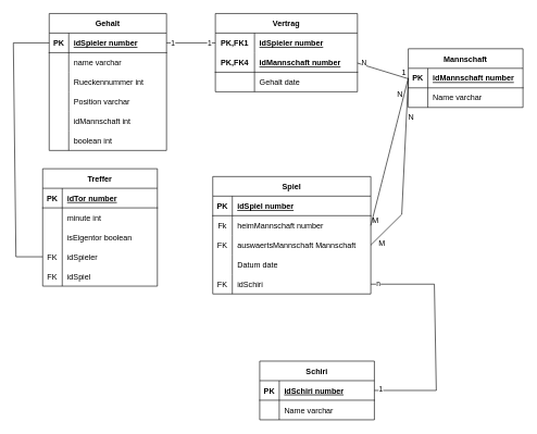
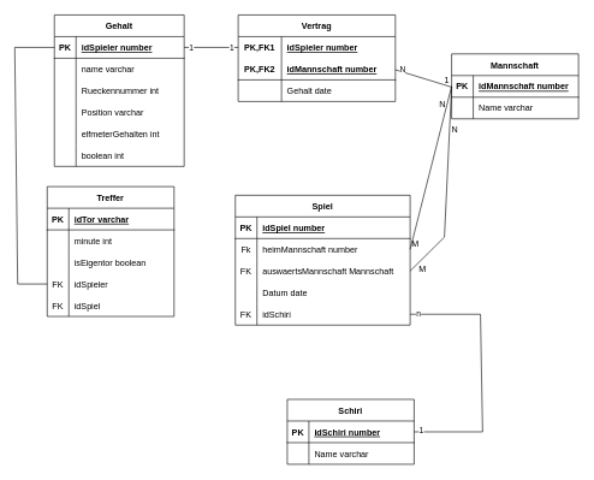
  <mxCell id="0" />
  <mxCell id="1" parent="0" />
  <mxCell id="2" value="Gehalt" style="shape=table;startSize=30;container=1;collapsible=1;childLayout=tableLayout;fixedRows=1;rowLines=0;fontStyle=1;align=center;resizeLast=1;" vertex="1" parent="1"><mxGeometry x="75" y="20" width="180" height="210" as="geometry" /></mxCell>
  <mxCell id="3" value="" style="shape=tableRow;horizontal=0;startSize=0;swimlaneHead=0;swimlaneBody=0;fillColor=none;collapsible=0;dropTarget=0;points=[[0,0.5],[1,0.5]];portConstraint=eastwest;top=0;left=0;right=0;bottom=1;" vertex="1" parent="2"><mxGeometry y="30" width="180" height="30" as="geometry" /></mxCell>
  <mxCell id="4" value="PK" style="shape=partialRectangle;connectable=0;fillColor=none;top=0;left=0;bottom=0;right=0;fontStyle=1;overflow=hidden;" vertex="1" parent="3"><mxGeometry width="30" height="30" as="geometry"><mxRectangle width="30" height="30" as="alternateBounds" /></mxGeometry></mxCell>
  <mxCell id="5" value="idSpieler  number" style="shape=partialRectangle;connectable=0;fillColor=none;top=0;left=0;bottom=0;right=0;align=left;spacingLeft=6;fontStyle=5;overflow=hidden;" vertex="1" parent="3"><mxGeometry x="30" width="150" height="30" as="geometry"><mxRectangle width="150" height="30" as="alternateBounds" /></mxGeometry></mxCell>
  <mxCell id="6" value="" style="shape=tableRow;horizontal=0;startSize=0;swimlaneHead=0;swimlaneBody=0;fillColor=none;collapsible=0;dropTarget=0;points=[[0,0.5],[1,0.5]];portConstraint=eastwest;top=0;left=0;right=0;bottom=0;" vertex="1" parent="2"><mxGeometry y="60" width="180" height="30" as="geometry" /></mxCell>
  <mxCell id="7" value="" style="shape=partialRectangle;connectable=0;fillColor=none;top=0;left=0;bottom=0;right=0;editable=1;overflow=hidden;" vertex="1" parent="6"><mxGeometry width="30" height="30" as="geometry"><mxRectangle width="30" height="30" as="alternateBounds" /></mxGeometry></mxCell>
  <mxCell id="8" value="name varchar" style="shape=partialRectangle;connectable=0;fillColor=none;top=0;left=0;bottom=0;right=0;align=left;spacingLeft=6;overflow=hidden;" vertex="1" parent="6"><mxGeometry x="30" width="150" height="30" as="geometry"><mxRectangle width="150" height="30" as="alternateBounds" /></mxGeometry></mxCell>
  <mxCell id="9" value="" style="shape=tableRow;horizontal=0;startSize=0;swimlaneHead=0;swimlaneBody=0;fillColor=none;collapsible=0;dropTarget=0;points=[[0,0.5],[1,0.5]];portConstraint=eastwest;top=0;left=0;right=0;bottom=0;" vertex="1" parent="2"><mxGeometry y="90" width="180" height="30" as="geometry" /></mxCell>
  <mxCell id="10" value="" style="shape=partialRectangle;connectable=0;fillColor=none;top=0;left=0;bottom=0;right=0;editable=1;overflow=hidden;" vertex="1" parent="9"><mxGeometry width="30" height="30" as="geometry"><mxRectangle width="30" height="30" as="alternateBounds" /></mxGeometry></mxCell>
  <mxCell id="11" value="Rueckennummer int" style="shape=partialRectangle;connectable=0;fillColor=none;top=0;left=0;bottom=0;right=0;align=left;spacingLeft=6;overflow=hidden;" vertex="1" parent="9"><mxGeometry x="30" width="150" height="30" as="geometry"><mxRectangle width="150" height="30" as="alternateBounds" /></mxGeometry></mxCell>
  <mxCell id="12" value="" style="shape=tableRow;horizontal=0;startSize=0;swimlaneHead=0;swimlaneBody=0;fillColor=none;collapsible=0;dropTarget=0;points=[[0,0.5],[1,0.5]];portConstraint=eastwest;top=0;left=0;right=0;bottom=0;" vertex="1" parent="2"><mxGeometry y="120" width="180" height="30" as="geometry" /></mxCell>
  <mxCell id="13" value="" style="shape=partialRectangle;connectable=0;fillColor=none;top=0;left=0;bottom=0;right=0;editable=1;overflow=hidden;" vertex="1" parent="12"><mxGeometry width="30" height="30" as="geometry"><mxRectangle width="30" height="30" as="alternateBounds" /></mxGeometry></mxCell>
  <mxCell id="14" value="Position varchar" style="shape=partialRectangle;connectable=0;fillColor=none;top=0;left=0;bottom=0;right=0;align=left;spacingLeft=6;overflow=hidden;" vertex="1" parent="12"><mxGeometry x="30" width="150" height="30" as="geometry"><mxRectangle width="150" height="30" as="alternateBounds" /></mxGeometry></mxCell>
  <mxCell id="15" value="" style="shape=tableRow;horizontal=0;startSize=0;swimlaneHead=0;swimlaneBody=0;fillColor=none;collapsible=0;dropTarget=0;points=[[0,0.5],[1,0.5]];portConstraint=eastwest;top=0;left=0;right=0;bottom=0;" vertex="1" parent="2"><mxGeometry y="150" width="180" height="30" as="geometry" /></mxCell>
  <mxCell id="16" value="" style="shape=partialRectangle;connectable=0;fillColor=none;top=0;left=0;bottom=0;right=0;editable=1;overflow=hidden;" vertex="1" parent="15"><mxGeometry width="30" height="30" as="geometry"><mxRectangle width="30" height="30" as="alternateBounds" /></mxGeometry></mxCell>
- <mxCell id="17" value="idMannschaft int" style="shape=partialRectangle;connectable=0;fillColor=none;top=0;left=0;bottom=0;right=0;align=left;spacingLeft=6;overflow=hidden;" vertex="1" parent="15"><mxGeometry x="30" width="150" height="30" as="geometry"><mxRectangle width="150" height="30" as="alternateBounds" /></mxGeometry></mxCell>
+ <mxCell id="17" value="elfmeterGehalten int" style="shape=partialRectangle;connectable=0;fillColor=none;top=0;left=0;bottom=0;right=0;align=left;spacingLeft=6;overflow=hidden;" vertex="1" parent="15"><mxGeometry x="30" width="150" height="30" as="geometry"><mxRectangle width="150" height="30" as="alternateBounds" /></mxGeometry></mxCell>
  <mxCell id="18" value="" style="shape=tableRow;horizontal=0;startSize=0;swimlaneHead=0;swimlaneBody=0;fillColor=none;collapsible=0;dropTarget=0;points=[[0,0.5],[1,0.5]];portConstraint=eastwest;top=0;left=0;right=0;bottom=0;" vertex="1" parent="2"><mxGeometry y="180" width="180" height="30" as="geometry" /></mxCell>
  <mxCell id="19" value="" style="shape=partialRectangle;connectable=0;fillColor=none;top=0;left=0;bottom=0;right=0;editable=1;overflow=hidden;" vertex="1" parent="18"><mxGeometry width="30" height="30" as="geometry"><mxRectangle width="30" height="30" as="alternateBounds" /></mxGeometry></mxCell>
  <mxCell id="20" value="boolean int" style="shape=partialRectangle;connectable=0;fillColor=none;top=0;left=0;bottom=0;right=0;align=left;spacingLeft=6;overflow=hidden;" vertex="1" parent="18"><mxGeometry x="30" width="150" height="30" as="geometry"><mxRectangle width="150" height="30" as="alternateBounds" /></mxGeometry></mxCell>
  <mxCell id="21" value="Mannschaft" style="shape=table;startSize=30;container=1;collapsible=1;childLayout=tableLayout;fixedRows=1;rowLines=0;fontStyle=1;align=center;resizeLast=1;" vertex="1" parent="1"><mxGeometry x="626" y="74" width="176" height="90" as="geometry" /></mxCell>
  <mxCell id="22" value="" style="shape=tableRow;horizontal=0;startSize=0;swimlaneHead=0;swimlaneBody=0;fillColor=none;collapsible=0;dropTarget=0;points=[[0,0.5],[1,0.5]];portConstraint=eastwest;top=0;left=0;right=0;bottom=1;" vertex="1" parent="21"><mxGeometry y="30" width="176" height="30" as="geometry" /></mxCell>
  <mxCell id="23" value="PK" style="shape=partialRectangle;connectable=0;fillColor=none;top=0;left=0;bottom=0;right=0;fontStyle=1;overflow=hidden;" vertex="1" parent="22"><mxGeometry width="30" height="30" as="geometry"><mxRectangle width="30" height="30" as="alternateBounds" /></mxGeometry></mxCell>
  <mxCell id="24" value="idMannschaft  number" style="shape=partialRectangle;connectable=0;fillColor=none;top=0;left=0;bottom=0;right=0;align=left;spacingLeft=6;fontStyle=5;overflow=hidden;" vertex="1" parent="22"><mxGeometry x="30" width="146" height="30" as="geometry"><mxRectangle width="146" height="30" as="alternateBounds" /></mxGeometry></mxCell>
  <mxCell id="25" value="" style="shape=tableRow;horizontal=0;startSize=0;swimlaneHead=0;swimlaneBody=0;fillColor=none;collapsible=0;dropTarget=0;points=[[0,0.5],[1,0.5]];portConstraint=eastwest;top=0;left=0;right=0;bottom=0;" vertex="1" parent="21"><mxGeometry y="60" width="176" height="30" as="geometry" /></mxCell>
  <mxCell id="26" value="" style="shape=partialRectangle;connectable=0;fillColor=none;top=0;left=0;bottom=0;right=0;editable=1;overflow=hidden;" vertex="1" parent="25"><mxGeometry width="30" height="30" as="geometry"><mxRectangle width="30" height="30" as="alternateBounds" /></mxGeometry></mxCell>
  <mxCell id="27" value="Name varchar" style="shape=partialRectangle;connectable=0;fillColor=none;top=0;left=0;bottom=0;right=0;align=left;spacingLeft=6;overflow=hidden;" vertex="1" parent="25"><mxGeometry x="30" width="146" height="30" as="geometry"><mxRectangle width="146" height="30" as="alternateBounds" /></mxGeometry></mxCell>
  <mxCell id="28" value="Schiri" style="shape=table;startSize=30;container=1;collapsible=1;childLayout=tableLayout;fixedRows=1;rowLines=0;fontStyle=1;align=center;resizeLast=1;" vertex="1" parent="1"><mxGeometry x="398" y="553" width="176" height="90" as="geometry" /></mxCell>
  <mxCell id="29" value="" style="shape=tableRow;horizontal=0;startSize=0;swimlaneHead=0;swimlaneBody=0;fillColor=none;collapsible=0;dropTarget=0;points=[[0,0.5],[1,0.5]];portConstraint=eastwest;top=0;left=0;right=0;bottom=1;" vertex="1" parent="28"><mxGeometry y="30" width="176" height="30" as="geometry" /></mxCell>
  <mxCell id="30" value="PK" style="shape=partialRectangle;connectable=0;fillColor=none;top=0;left=0;bottom=0;right=0;fontStyle=1;overflow=hidden;" vertex="1" parent="29"><mxGeometry width="30" height="30" as="geometry"><mxRectangle width="30" height="30" as="alternateBounds" /></mxGeometry></mxCell>
  <mxCell id="31" value="idSchiri  number" style="shape=partialRectangle;connectable=0;fillColor=none;top=0;left=0;bottom=0;right=0;align=left;spacingLeft=6;fontStyle=5;overflow=hidden;" vertex="1" parent="29"><mxGeometry x="30" width="146" height="30" as="geometry"><mxRectangle width="146" height="30" as="alternateBounds" /></mxGeometry></mxCell>
  <mxCell id="32" value="" style="shape=tableRow;horizontal=0;startSize=0;swimlaneHead=0;swimlaneBody=0;fillColor=none;collapsible=0;dropTarget=0;points=[[0,0.5],[1,0.5]];portConstraint=eastwest;top=0;left=0;right=0;bottom=0;" vertex="1" parent="28"><mxGeometry y="60" width="176" height="30" as="geometry" /></mxCell>
  <mxCell id="33" value="" style="shape=partialRectangle;connectable=0;fillColor=none;top=0;left=0;bottom=0;right=0;editable=1;overflow=hidden;" vertex="1" parent="32"><mxGeometry width="30" height="30" as="geometry"><mxRectangle width="30" height="30" as="alternateBounds" /></mxGeometry></mxCell>
  <mxCell id="34" value="Name varchar" style="shape=partialRectangle;connectable=0;fillColor=none;top=0;left=0;bottom=0;right=0;align=left;spacingLeft=6;overflow=hidden;" vertex="1" parent="32"><mxGeometry x="30" width="146" height="30" as="geometry"><mxRectangle width="146" height="30" as="alternateBounds" /></mxGeometry></mxCell>
  <mxCell id="35" value="Spiel" style="shape=table;startSize=30;container=1;collapsible=1;childLayout=tableLayout;fixedRows=1;rowLines=0;fontStyle=1;align=center;resizeLast=1;" vertex="1" parent="1"><mxGeometry x="326" y="270" width="242.5" height="180" as="geometry" /></mxCell>
  <mxCell id="36" value="" style="shape=tableRow;horizontal=0;startSize=0;swimlaneHead=0;swimlaneBody=0;fillColor=none;collapsible=0;dropTarget=0;points=[[0,0.5],[1,0.5]];portConstraint=eastwest;top=0;left=0;right=0;bottom=1;" vertex="1" parent="35"><mxGeometry y="30" width="242.5" height="30" as="geometry" /></mxCell>
  <mxCell id="37" value="PK" style="shape=partialRectangle;connectable=0;fillColor=none;top=0;left=0;bottom=0;right=0;fontStyle=1;overflow=hidden;" vertex="1" parent="36"><mxGeometry width="30" height="30" as="geometry"><mxRectangle width="30" height="30" as="alternateBounds" /></mxGeometry></mxCell>
  <mxCell id="38" value="idSpiel  number" style="shape=partialRectangle;connectable=0;fillColor=none;top=0;left=0;bottom=0;right=0;align=left;spacingLeft=6;fontStyle=5;overflow=hidden;" vertex="1" parent="36"><mxGeometry x="30" width="212.5" height="30" as="geometry"><mxRectangle width="212.5" height="30" as="alternateBounds" /></mxGeometry></mxCell>
  <mxCell id="39" value="" style="shape=tableRow;horizontal=0;startSize=0;swimlaneHead=0;swimlaneBody=0;fillColor=none;collapsible=0;dropTarget=0;points=[[0,0.5],[1,0.5]];portConstraint=eastwest;top=0;left=0;right=0;bottom=0;" vertex="1" parent="35"><mxGeometry y="60" width="242.5" height="30" as="geometry" /></mxCell>
  <mxCell id="40" value="Fk" style="shape=partialRectangle;connectable=0;fillColor=none;top=0;left=0;bottom=0;right=0;editable=1;overflow=hidden;" vertex="1" parent="39"><mxGeometry width="30" height="30" as="geometry"><mxRectangle width="30" height="30" as="alternateBounds" /></mxGeometry></mxCell>
  <mxCell id="41" value="heimMannschaft number" style="shape=partialRectangle;connectable=0;fillColor=none;top=0;left=0;bottom=0;right=0;align=left;spacingLeft=6;overflow=hidden;" vertex="1" parent="39"><mxGeometry x="30" width="212.5" height="30" as="geometry"><mxRectangle width="212.5" height="30" as="alternateBounds" /></mxGeometry></mxCell>
  <mxCell id="42" value="" style="shape=tableRow;horizontal=0;startSize=0;swimlaneHead=0;swimlaneBody=0;fillColor=none;collapsible=0;dropTarget=0;points=[[0,0.5],[1,0.5]];portConstraint=eastwest;top=0;left=0;right=0;bottom=0;" vertex="1" parent="35"><mxGeometry y="90" width="242.5" height="30" as="geometry" /></mxCell>
  <mxCell id="43" value="FK" style="shape=partialRectangle;connectable=0;fillColor=none;top=0;left=0;bottom=0;right=0;editable=1;overflow=hidden;" vertex="1" parent="42"><mxGeometry width="30" height="30" as="geometry"><mxRectangle width="30" height="30" as="alternateBounds" /></mxGeometry></mxCell>
  <mxCell id="44" value="auswaertsMannschaft Mannschaft" style="shape=partialRectangle;connectable=0;fillColor=none;top=0;left=0;bottom=0;right=0;align=left;spacingLeft=6;overflow=hidden;" vertex="1" parent="42"><mxGeometry x="30" width="212.5" height="30" as="geometry"><mxRectangle width="212.5" height="30" as="alternateBounds" /></mxGeometry></mxCell>
  <mxCell id="45" value="" style="shape=tableRow;horizontal=0;startSize=0;swimlaneHead=0;swimlaneBody=0;fillColor=none;collapsible=0;dropTarget=0;points=[[0,0.5],[1,0.5]];portConstraint=eastwest;top=0;left=0;right=0;bottom=0;" vertex="1" parent="35"><mxGeometry y="120" width="242.5" height="30" as="geometry" /></mxCell>
  <mxCell id="46" value="" style="shape=partialRectangle;connectable=0;fillColor=none;top=0;left=0;bottom=0;right=0;editable=1;overflow=hidden;" vertex="1" parent="45"><mxGeometry width="30" height="30" as="geometry"><mxRectangle width="30" height="30" as="alternateBounds" /></mxGeometry></mxCell>
  <mxCell id="47" value="Datum date" style="shape=partialRectangle;connectable=0;fillColor=none;top=0;left=0;bottom=0;right=0;align=left;spacingLeft=6;overflow=hidden;" vertex="1" parent="45"><mxGeometry x="30" width="212.5" height="30" as="geometry"><mxRectangle width="212.5" height="30" as="alternateBounds" /></mxGeometry></mxCell>
  <mxCell id="48" value="" style="shape=tableRow;horizontal=0;startSize=0;swimlaneHead=0;swimlaneBody=0;fillColor=none;collapsible=0;dropTarget=0;points=[[0,0.5],[1,0.5]];portConstraint=eastwest;top=0;left=0;right=0;bottom=0;" vertex="1" parent="35"><mxGeometry y="150" width="242.5" height="30" as="geometry" /></mxCell>
  <mxCell id="49" value="FK" style="shape=partialRectangle;connectable=0;fillColor=none;top=0;left=0;bottom=0;right=0;editable=1;overflow=hidden;" vertex="1" parent="48"><mxGeometry width="30" height="30" as="geometry"><mxRectangle width="30" height="30" as="alternateBounds" /></mxGeometry></mxCell>
  <mxCell id="50" value="idSchiri" style="shape=partialRectangle;connectable=0;fillColor=none;top=0;left=0;bottom=0;right=0;align=left;spacingLeft=6;overflow=hidden;" vertex="1" parent="48"><mxGeometry x="30" width="212.5" height="30" as="geometry"><mxRectangle width="212.5" height="30" as="alternateBounds" /></mxGeometry></mxCell>
  <mxCell id="51" value="Treffer" style="shape=table;startSize=30;container=1;collapsible=1;childLayout=tableLayout;fixedRows=1;rowLines=0;fontStyle=1;align=center;resizeLast=1;" vertex="1" parent="1"><mxGeometry x="65" y="258" width="176" height="180" as="geometry" /></mxCell>
  <mxCell id="52" value="" style="shape=tableRow;horizontal=0;startSize=0;swimlaneHead=0;swimlaneBody=0;fillColor=none;collapsible=0;dropTarget=0;points=[[0,0.5],[1,0.5]];portConstraint=eastwest;top=0;left=0;right=0;bottom=1;" vertex="1" parent="51"><mxGeometry y="30" width="176" height="30" as="geometry" /></mxCell>
  <mxCell id="53" value="PK" style="shape=partialRectangle;connectable=0;fillColor=none;top=0;left=0;bottom=0;right=0;fontStyle=1;overflow=hidden;" vertex="1" parent="52"><mxGeometry width="30" height="30" as="geometry"><mxRectangle width="30" height="30" as="alternateBounds" /></mxGeometry></mxCell>
- <mxCell id="54" value="idTor  number" style="shape=partialRectangle;connectable=0;fillColor=none;top=0;left=0;bottom=0;right=0;align=left;spacingLeft=6;fontStyle=5;overflow=hidden;" vertex="1" parent="52"><mxGeometry x="30" width="146" height="30" as="geometry"><mxRectangle width="146" height="30" as="alternateBounds" /></mxGeometry></mxCell>
+ <mxCell id="54" value="idTor  varchar" style="shape=partialRectangle;connectable=0;fillColor=none;top=0;left=0;bottom=0;right=0;align=left;spacingLeft=6;fontStyle=5;overflow=hidden;" vertex="1" parent="52"><mxGeometry x="30" width="146" height="30" as="geometry"><mxRectangle width="146" height="30" as="alternateBounds" /></mxGeometry></mxCell>
  <mxCell id="55" value="" style="shape=tableRow;horizontal=0;startSize=0;swimlaneHead=0;swimlaneBody=0;fillColor=none;collapsible=0;dropTarget=0;points=[[0,0.5],[1,0.5]];portConstraint=eastwest;top=0;left=0;right=0;bottom=0;" vertex="1" parent="51"><mxGeometry y="60" width="176" height="30" as="geometry" /></mxCell>
  <mxCell id="56" value="" style="shape=partialRectangle;connectable=0;fillColor=none;top=0;left=0;bottom=0;right=0;editable=1;overflow=hidden;" vertex="1" parent="55"><mxGeometry width="30" height="30" as="geometry"><mxRectangle width="30" height="30" as="alternateBounds" /></mxGeometry></mxCell>
  <mxCell id="57" value="minute int" style="shape=partialRectangle;connectable=0;fillColor=none;top=0;left=0;bottom=0;right=0;align=left;spacingLeft=6;overflow=hidden;" vertex="1" parent="55"><mxGeometry x="30" width="146" height="30" as="geometry"><mxRectangle width="146" height="30" as="alternateBounds" /></mxGeometry></mxCell>
  <mxCell id="58" value="" style="shape=tableRow;horizontal=0;startSize=0;swimlaneHead=0;swimlaneBody=0;fillColor=none;collapsible=0;dropTarget=0;points=[[0,0.5],[1,0.5]];portConstraint=eastwest;top=0;left=0;right=0;bottom=0;" vertex="1" parent="51"><mxGeometry y="90" width="176" height="30" as="geometry" /></mxCell>
  <mxCell id="59" value="" style="shape=partialRectangle;connectable=0;fillColor=none;top=0;left=0;bottom=0;right=0;editable=1;overflow=hidden;" vertex="1" parent="58"><mxGeometry width="30" height="30" as="geometry"><mxRectangle width="30" height="30" as="alternateBounds" /></mxGeometry></mxCell>
  <mxCell id="60" value="isEigentor boolean" style="shape=partialRectangle;connectable=0;fillColor=none;top=0;left=0;bottom=0;right=0;align=left;spacingLeft=6;overflow=hidden;" vertex="1" parent="58"><mxGeometry x="30" width="146" height="30" as="geometry"><mxRectangle width="146" height="30" as="alternateBounds" /></mxGeometry></mxCell>
  <mxCell id="61" value="" style="shape=tableRow;horizontal=0;startSize=0;swimlaneHead=0;swimlaneBody=0;fillColor=none;collapsible=0;dropTarget=0;points=[[0,0.5],[1,0.5]];portConstraint=eastwest;top=0;left=0;right=0;bottom=0;" vertex="1" parent="51"><mxGeometry y="120" width="176" height="30" as="geometry" /></mxCell>
  <mxCell id="62" value="FK" style="shape=partialRectangle;connectable=0;fillColor=none;top=0;left=0;bottom=0;right=0;editable=1;overflow=hidden;" vertex="1" parent="61"><mxGeometry width="30" height="30" as="geometry"><mxRectangle width="30" height="30" as="alternateBounds" /></mxGeometry></mxCell>
  <mxCell id="63" value="idSpieler" style="shape=partialRectangle;connectable=0;fillColor=none;top=0;left=0;bottom=0;right=0;align=left;spacingLeft=6;overflow=hidden;" vertex="1" parent="61"><mxGeometry x="30" width="146" height="30" as="geometry"><mxRectangle width="146" height="30" as="alternateBounds" /></mxGeometry></mxCell>
  <mxCell id="64" value="" style="shape=tableRow;horizontal=0;startSize=0;swimlaneHead=0;swimlaneBody=0;fillColor=none;collapsible=0;dropTarget=0;points=[[0,0.5],[1,0.5]];portConstraint=eastwest;top=0;left=0;right=0;bottom=0;" vertex="1" parent="51"><mxGeometry y="150" width="176" height="30" as="geometry" /></mxCell>
  <mxCell id="65" value="FK" style="shape=partialRectangle;connectable=0;fillColor=none;top=0;left=0;bottom=0;right=0;editable=1;overflow=hidden;" vertex="1" parent="64"><mxGeometry width="30" height="30" as="geometry"><mxRectangle width="30" height="30" as="alternateBounds" /></mxGeometry></mxCell>
  <mxCell id="66" value="idSpiel" style="shape=partialRectangle;connectable=0;fillColor=none;top=0;left=0;bottom=0;right=0;align=left;spacingLeft=6;overflow=hidden;" vertex="1" parent="64"><mxGeometry x="30" width="146" height="30" as="geometry"><mxRectangle width="146" height="30" as="alternateBounds" /></mxGeometry></mxCell>
  <mxCell id="67" value="Vertrag" style="shape=table;startSize=30;container=1;collapsible=1;childLayout=tableLayout;fixedRows=1;rowLines=0;fontStyle=1;align=center;resizeLast=1;" vertex="1" parent="1"><mxGeometry x="330" y="20" width="218" height="120" as="geometry" /></mxCell>
  <mxCell id="68" value="" style="shape=tableRow;horizontal=0;startSize=0;swimlaneHead=0;swimlaneBody=0;fillColor=none;collapsible=0;dropTarget=0;points=[[0,0.5],[1,0.5]];portConstraint=eastwest;top=0;left=0;right=0;bottom=0;" vertex="1" parent="67"><mxGeometry y="30" width="218" height="30" as="geometry" /></mxCell>
  <mxCell id="69" value="PK,FK1" style="shape=partialRectangle;connectable=0;fillColor=none;top=0;left=0;bottom=0;right=0;fontStyle=1;overflow=hidden;" vertex="1" parent="68"><mxGeometry width="60" height="30" as="geometry"><mxRectangle width="60" height="30" as="alternateBounds" /></mxGeometry></mxCell>
  <mxCell id="70" value="idSpieler number" style="shape=partialRectangle;connectable=0;fillColor=none;top=0;left=0;bottom=0;right=0;align=left;spacingLeft=6;fontStyle=5;overflow=hidden;" vertex="1" parent="68"><mxGeometry x="60" width="158" height="30" as="geometry"><mxRectangle width="158" height="30" as="alternateBounds" /></mxGeometry></mxCell>
  <mxCell id="71" value="" style="shape=tableRow;horizontal=0;startSize=0;swimlaneHead=0;swimlaneBody=0;fillColor=none;collapsible=0;dropTarget=0;points=[[0,0.5],[1,0.5]];portConstraint=eastwest;top=0;left=0;right=0;bottom=1;" vertex="1" parent="67"><mxGeometry y="60" width="218" height="30" as="geometry" /></mxCell>
- <mxCell id="72" value="PK,FK4" style="shape=partialRectangle;connectable=0;fillColor=none;top=0;left=0;bottom=0;right=0;fontStyle=1;overflow=hidden;" vertex="1" parent="71"><mxGeometry width="60" height="30" as="geometry"><mxRectangle width="60" height="30" as="alternateBounds" /></mxGeometry></mxCell>
+ <mxCell id="72" value="PK,FK2" style="shape=partialRectangle;connectable=0;fillColor=none;top=0;left=0;bottom=0;right=0;fontStyle=1;overflow=hidden;" vertex="1" parent="71"><mxGeometry width="60" height="30" as="geometry"><mxRectangle width="60" height="30" as="alternateBounds" /></mxGeometry></mxCell>
  <mxCell id="73" value="idMannschaft number" style="shape=partialRectangle;connectable=0;fillColor=none;top=0;left=0;bottom=0;right=0;align=left;spacingLeft=6;fontStyle=5;overflow=hidden;" vertex="1" parent="71"><mxGeometry x="60" width="158" height="30" as="geometry"><mxRectangle width="158" height="30" as="alternateBounds" /></mxGeometry></mxCell>
  <mxCell id="74" value="" style="shape=tableRow;horizontal=0;startSize=0;swimlaneHead=0;swimlaneBody=0;fillColor=none;collapsible=0;dropTarget=0;points=[[0,0.5],[1,0.5]];portConstraint=eastwest;top=0;left=0;right=0;bottom=0;" vertex="1" parent="67"><mxGeometry y="90" width="218" height="30" as="geometry" /></mxCell>
  <mxCell id="75" value="" style="shape=partialRectangle;connectable=0;fillColor=none;top=0;left=0;bottom=0;right=0;editable=1;overflow=hidden;" vertex="1" parent="74"><mxGeometry width="60" height="30" as="geometry"><mxRectangle width="60" height="30" as="alternateBounds" /></mxGeometry></mxCell>
  <mxCell id="76" value="Gehalt date" style="shape=partialRectangle;connectable=0;fillColor=none;top=0;left=0;bottom=0;right=0;align=left;spacingLeft=6;overflow=hidden;" vertex="1" parent="74"><mxGeometry x="60" width="158" height="30" as="geometry"><mxRectangle width="158" height="30" as="alternateBounds" /></mxGeometry></mxCell>
  <mxCell id="77" value="" style="endArrow=none;html=1;rounded=0;exitX=1;exitY=0.5;exitDx=0;exitDy=0;entryX=0;entryY=0.5;entryDx=0;entryDy=0;" edge="1" parent="1" source="39" target="22"><mxGeometry relative="1" as="geometry"><mxPoint x="448" y="237" as="sourcePoint" /><mxPoint x="608" y="237" as="targetPoint" /></mxGeometry></mxCell>
  <mxCell id="78" value="M" style="resizable=0;html=1;align=left;verticalAlign=bottom;" connectable="0" vertex="1" parent="77"><mxGeometry x="-1" relative="1" as="geometry" /></mxCell>
  <mxCell id="79" value="N" style="resizable=0;html=1;align=right;verticalAlign=bottom;" connectable="0" vertex="1" parent="77"><mxGeometry x="1" relative="1" as="geometry"><mxPoint x="-8" y="34" as="offset" /></mxGeometry></mxCell>
  <mxCell id="80" value="" style="endArrow=none;html=1;rounded=0;exitX=1;exitY=0.5;exitDx=0;exitDy=0;entryX=0;entryY=0.5;entryDx=0;entryDy=0;" edge="1" parent="1" source="42" target="22"><mxGeometry relative="1" as="geometry"><mxPoint x="578.5" y="355" as="sourcePoint" /><mxPoint x="612" y="74" as="targetPoint" /><Array as="points"><mxPoint x="616" y="328" /></Array></mxGeometry></mxCell>
  <mxCell id="81" value="M" style="resizable=0;html=1;align=left;verticalAlign=bottom;" connectable="0" vertex="1" parent="80"><mxGeometry x="-1" relative="1" as="geometry"><mxPoint x="10" y="6" as="offset" /></mxGeometry></mxCell>
  <mxCell id="82" value="N" style="resizable=0;html=1;align=right;verticalAlign=bottom;" connectable="0" vertex="1" parent="80"><mxGeometry x="1" relative="1" as="geometry"><mxPoint x="9" y="69" as="offset" /></mxGeometry></mxCell>
  <mxCell id="83" value="" style="endArrow=none;html=1;rounded=0;entryX=0;entryY=0.5;entryDx=0;entryDy=0;exitX=1;exitY=0.5;exitDx=0;exitDy=0;" edge="1" parent="1"><mxGeometry relative="1" as="geometry"><mxPoint x="548" y="96" as="sourcePoint" /><mxPoint x="626" y="120" as="targetPoint" /></mxGeometry></mxCell>
  <mxCell id="84" value="1" style="resizable=0;html=1;align=right;verticalAlign=bottom;" connectable="0" vertex="1" parent="83"><mxGeometry x="1" relative="1" as="geometry"><mxPoint x="-3" y="-1" as="offset" /></mxGeometry></mxCell>
  <mxCell id="85" value="N" style="edgeLabel;html=1;align=center;verticalAlign=middle;resizable=0;points=[];" vertex="1" connectable="0" parent="83"><mxGeometry x="-0.716" relative="1" as="geometry"><mxPoint x="-2" y="-4" as="offset" /></mxGeometry></mxCell>
  <mxCell id="86" value="" style="endArrow=none;html=1;rounded=0;exitX=1;exitY=0.5;exitDx=0;exitDy=0;entryX=0;entryY=0.5;entryDx=0;entryDy=0;" edge="1" parent="1" source="3" target="68"><mxGeometry relative="1" as="geometry"><mxPoint x="415" y="186" as="sourcePoint" /><mxPoint x="575" y="186" as="targetPoint" /></mxGeometry></mxCell>
  <mxCell id="87" value="1" style="edgeLabel;html=1;align=center;verticalAlign=middle;resizable=0;points=[];" vertex="1" connectable="0" parent="86"><mxGeometry x="0.732" relative="1" as="geometry"><mxPoint as="offset" /></mxGeometry></mxCell>
  <mxCell id="88" value="1" style="edgeLabel;html=1;align=center;verticalAlign=middle;resizable=0;points=[];" vertex="1" connectable="0" parent="86"><mxGeometry x="-0.773" y="1" relative="1" as="geometry"><mxPoint as="offset" /></mxGeometry></mxCell>
  <mxCell id="89" value="" style="endArrow=none;html=1;rounded=0;entryX=1;entryY=0.5;entryDx=0;entryDy=0;exitX=1;exitY=0.5;exitDx=0;exitDy=0;" edge="1" parent="1" source="29" target="48"><mxGeometry relative="1" as="geometry"><mxPoint x="433" y="438" as="sourcePoint" /><mxPoint x="593" y="438" as="targetPoint" /><Array as="points"><mxPoint x="669" y="598" /><mxPoint x="666" y="435" /></Array></mxGeometry></mxCell>
  <mxCell id="90" value="n" style="edgeLabel;html=1;align=center;verticalAlign=middle;resizable=0;points=[];" vertex="1" connectable="0" parent="89"><mxGeometry x="0.94" y="-1" relative="1" as="geometry"><mxPoint as="offset" /></mxGeometry></mxCell>
  <mxCell id="91" value="1" style="edgeLabel;html=1;align=center;verticalAlign=middle;resizable=0;points=[];" vertex="1" connectable="0" parent="89"><mxGeometry x="-0.952" y="2" relative="1" as="geometry"><mxPoint as="offset" /></mxGeometry></mxCell>
  <mxCell id="92" value="" style="endArrow=none;html=1;rounded=0;entryX=0;entryY=0.5;entryDx=0;entryDy=0;exitX=0;exitY=0.5;exitDx=0;exitDy=0;" edge="1" parent="1" source="3" target="61"><mxGeometry relative="1" as="geometry"><mxPoint x="22" y="285" as="sourcePoint" /><mxPoint x="182" y="285" as="targetPoint" /><Array as="points"><mxPoint x="20" y="65" /><mxPoint x="24" y="393" /></Array></mxGeometry></mxCell>
